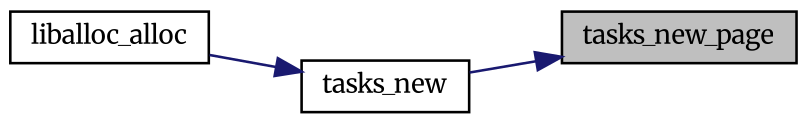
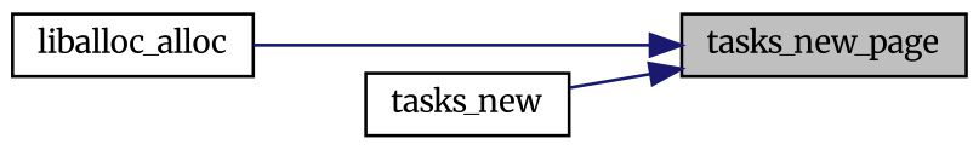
  digraph {
    fontname=Merriweather
    rankdir=RL
    node [color=black fillcolor=white fontname=Merriweather fontsize=10 shape=record style=filled]
    edge [color=midnightblue dir=back fontname=Merriweather fontsize=10 labelfontname=Helvetica labelfontsize=10 style=solid]
    n1 [fillcolor=grey75 fontcolor=black height=0.2 label=tasks_new_page width=0.4]
    n2 [height=0.2 label=liballoc_alloc width=0.4]
    n3 [height=0.2 label=tasks_new width=0.4]
-   n3 -> n2
+   n1 -> n2
    n1 -> n3
  }
